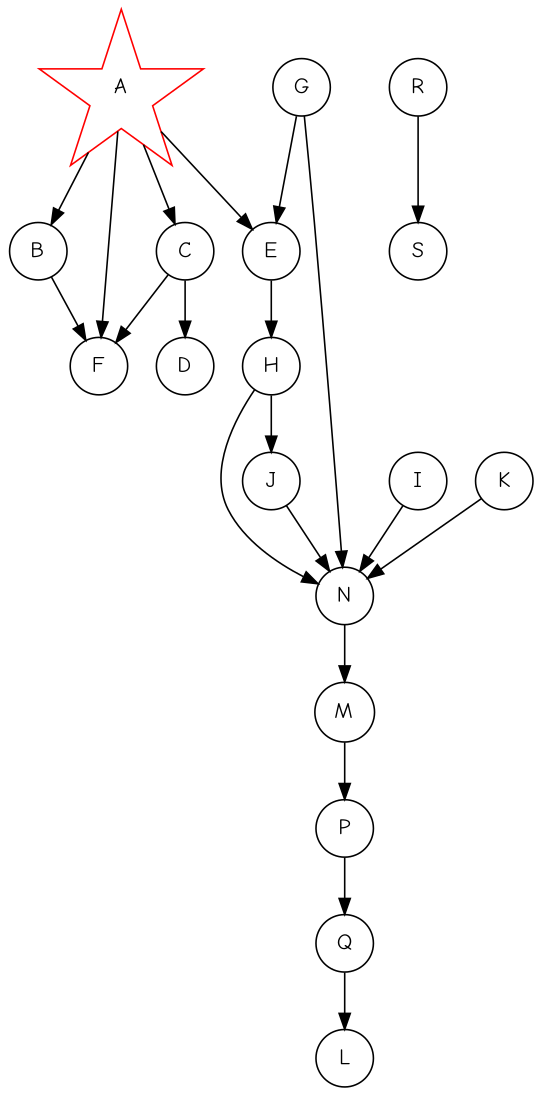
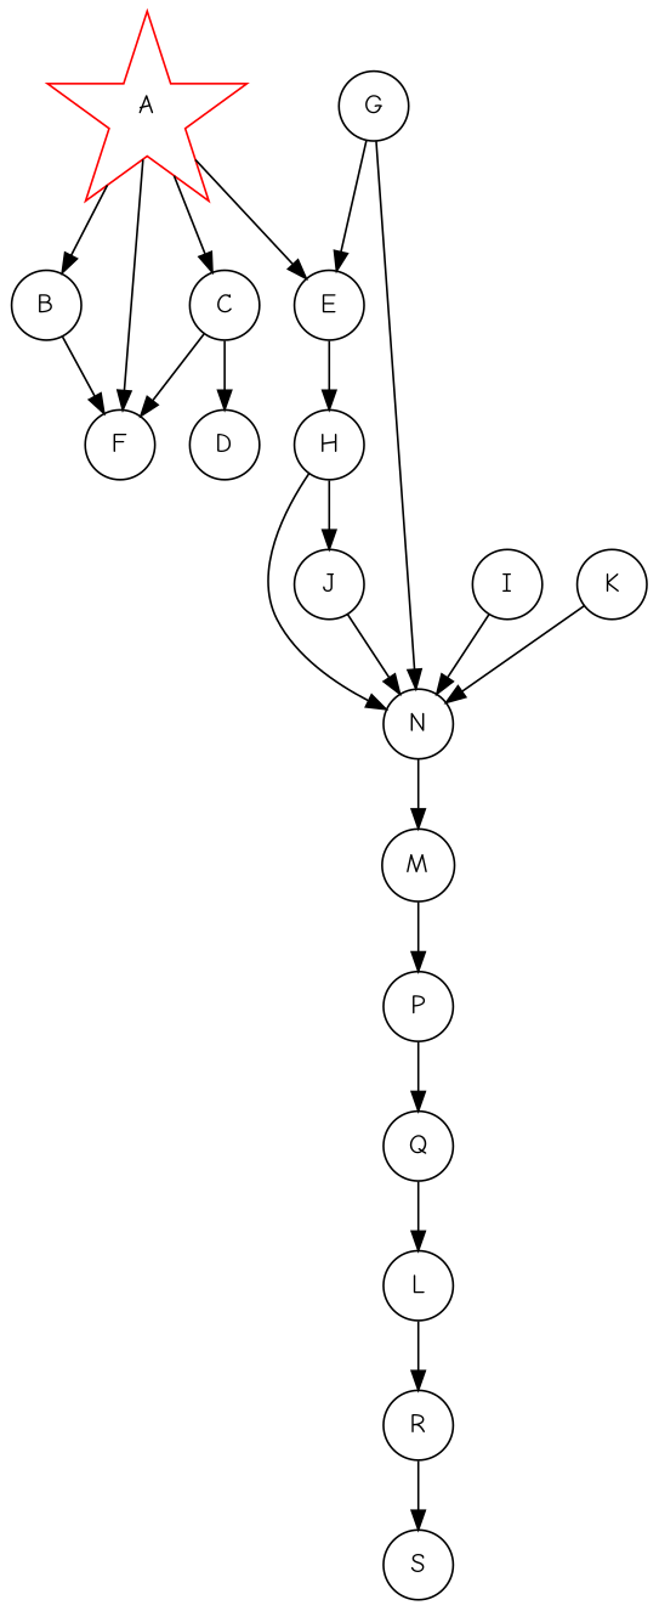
  digraph {
    fontname="Comic Neue"
    node [color=black fontname="Comic Neue" shape=circle]
    edge [fontname="Comic Neue"]
    A [color=red shape=star]
    B
    C
    E
    F
    D
    H
    N
    J
    G
    M
    Q
    L
    R
    S
    P
    I
    K
    A -> B
    A -> C
    A -> E
    A -> F
    B -> F
    C -> F
    C -> D
    E -> H
    H -> N
    H -> J
    N -> M
    J -> N
    G -> E
    G -> N
    M -> P
    Q -> L
+   L -> R
    R -> S
    P -> Q
    I -> N
    K -> N
  }
